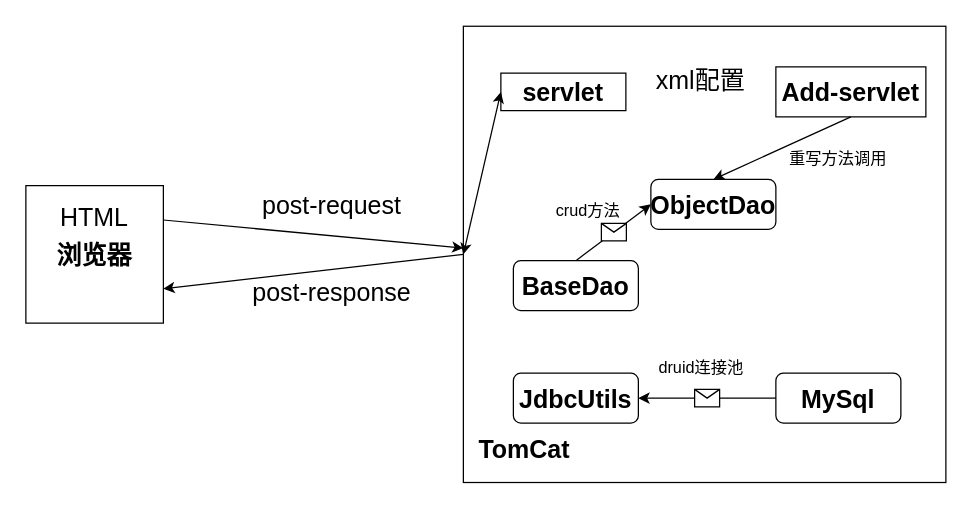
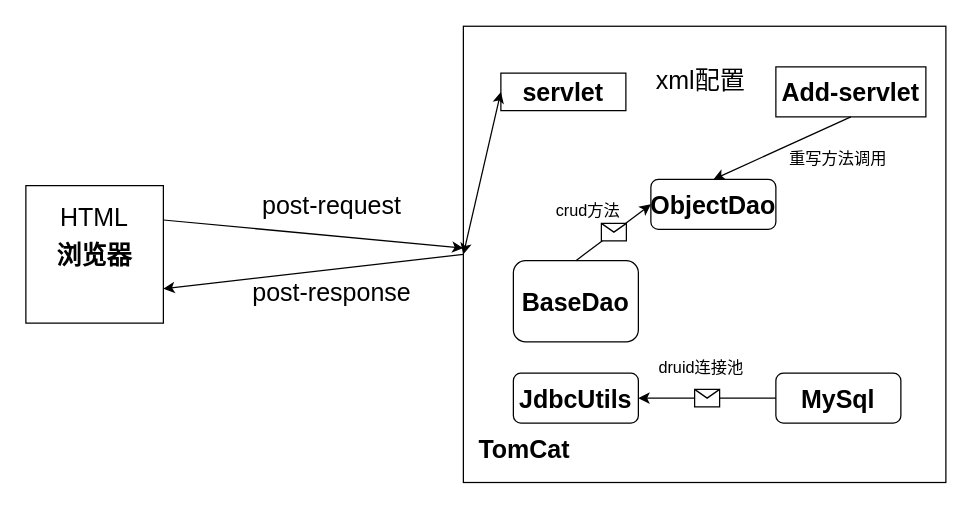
  <mxCell id="0" />
  <mxCell id="1" parent="0" />
  <mxCell id="2" value="浏览器" style="rounded=0;whiteSpace=wrap;html=1;fontSize=20;fontStyle=1" vertex="1" parent="1"><mxGeometry x="20" y="148" width="110" height="110" as="geometry" /></mxCell>
  <mxCell id="3" value="&lt;div style=&quot;text-align: justify;&quot;&gt;&lt;/div&gt;" style="rounded=0;whiteSpace=wrap;html=1;align=left;" vertex="1" parent="1"><mxGeometry x="370" y="20.5" width="386" height="365" as="geometry" /></mxCell>
  <mxCell id="4" value="&lt;font style=&quot;font-size: 20px;&quot;&gt;&lt;b&gt;servlet&lt;/b&gt;&lt;/font&gt;" style="rounded=0;whiteSpace=wrap;html=1;" vertex="1" parent="1"><mxGeometry x="400" y="58" width="100" height="30" as="geometry" /></mxCell>
  <mxCell id="5" value="TomCat" style="text;html=1;strokeColor=none;fillColor=none;align=center;verticalAlign=middle;whiteSpace=wrap;rounded=0;fontSize=20;fontStyle=1" vertex="1" parent="1"><mxGeometry x="384" y="338" width="70" height="40" as="geometry" /></mxCell>
  <mxCell id="6" value="" style="endArrow=classic;startArrow=classic;html=1;rounded=0;fontSize=20;exitX=0;exitY=0.5;exitDx=0;exitDy=0;entryX=0;entryY=0.5;entryDx=0;entryDy=0;" edge="1" parent="1" source="3" target="4"><mxGeometry width="50" height="50" relative="1" as="geometry"><mxPoint x="360" y="158" as="sourcePoint" /><mxPoint x="410" y="108" as="targetPoint" /></mxGeometry></mxCell>
  <mxCell id="7" value="" style="endArrow=classic;html=1;rounded=0;fontSize=20;exitX=1;exitY=0.25;exitDx=0;exitDy=0;" edge="1" parent="1" source="2"><mxGeometry width="50" height="50" relative="1" as="geometry"><mxPoint x="140" y="208" as="sourcePoint" /><mxPoint x="370" y="198" as="targetPoint" /></mxGeometry></mxCell>
  <mxCell id="8" value="" style="endArrow=classic;html=1;rounded=0;fontSize=20;entryX=1;entryY=0.75;entryDx=0;entryDy=0;exitX=0;exitY=0.5;exitDx=0;exitDy=0;" edge="1" parent="1" source="3" target="2"><mxGeometry width="50" height="50" relative="1" as="geometry"><mxPoint x="380" y="238" as="sourcePoint" /><mxPoint x="381.93" y="184.53" as="targetPoint" /></mxGeometry></mxCell>
  <mxCell id="9" value="post-request" style="text;html=1;strokeColor=none;fillColor=none;align=center;verticalAlign=middle;whiteSpace=wrap;rounded=0;fontSize=20;" vertex="1" parent="1"><mxGeometry x="200" y="148" width="130" height="30" as="geometry" /></mxCell>
  <mxCell id="10" value="post-response" style="text;html=1;strokeColor=none;fillColor=none;align=center;verticalAlign=middle;whiteSpace=wrap;rounded=0;fontSize=20;" vertex="1" parent="1"><mxGeometry x="200" y="218" width="130" height="30" as="geometry" /></mxCell>
  <mxCell id="11" value="&lt;font style=&quot;font-size: 20px;&quot;&gt;&lt;b&gt;Add-servlet&lt;/b&gt;&lt;/font&gt;" style="rounded=0;whiteSpace=wrap;html=1;" vertex="1" parent="1"><mxGeometry x="620" y="53" width="120" height="40" as="geometry" /></mxCell>
  <mxCell id="12" value="HTML" style="text;html=1;strokeColor=none;fillColor=none;align=center;verticalAlign=middle;whiteSpace=wrap;rounded=0;fontSize=20;" vertex="1" parent="1"><mxGeometry x="45" y="158" width="60" height="30" as="geometry" /></mxCell>
  <mxCell id="13" value="xml配置" style="text;html=1;strokeColor=none;fillColor=none;align=center;verticalAlign=middle;whiteSpace=wrap;rounded=0;fontSize=20;" vertex="1" parent="1"><mxGeometry x="510" y="48" width="100" height="30" as="geometry" /></mxCell>
  <mxCell id="14" value="ObjectDao" style="rounded=1;whiteSpace=wrap;html=1;fontSize=20;fontStyle=1" vertex="1" parent="1"><mxGeometry x="520" y="143" width="100" height="40" as="geometry" /></mxCell>
  <mxCell id="15" value="" style="endArrow=classic;html=1;rounded=0;fontSize=20;exitX=0.5;exitY=1;exitDx=0;exitDy=0;entryX=0.5;entryY=0;entryDx=0;entryDy=0;" edge="1" parent="1" source="11" target="14"><mxGeometry width="50" height="50" relative="1" as="geometry"><mxPoint x="190" y="88" as="sourcePoint" /><mxPoint x="240" y="38" as="targetPoint" /></mxGeometry></mxCell>
  <mxCell id="16" value="&lt;font style=&quot;font-size: 13px;&quot;&gt;重写方法调用&lt;/font&gt;" style="text;html=1;strokeColor=none;fillColor=none;align=center;verticalAlign=middle;whiteSpace=wrap;rounded=0;fontSize=20;" vertex="1" parent="1"><mxGeometry x="630" y="108" width="80" height="30" as="geometry" /></mxCell>
- <mxCell id="17" value="BaseDao" style="rounded=1;whiteSpace=wrap;html=1;fontSize=20;fontStyle=1" vertex="1" parent="1"><mxGeometry x="410" y="208" width="100" height="40" as="geometry" /></mxCell>
+ <mxCell id="17" value="BaseDao" style="rounded=1;whiteSpace=wrap;html=1;fontSize=20;fontStyle=1" vertex="1" parent="1"><mxGeometry x="410" y="208" width="100" height="65" as="geometry" /></mxCell>
  <mxCell id="18" value="JdbcUtils" style="rounded=1;whiteSpace=wrap;html=1;fontSize=20;fontStyle=1" vertex="1" parent="1"><mxGeometry x="410" y="298" width="100" height="40" as="geometry" /></mxCell>
  <mxCell id="19" value="" style="endArrow=classic;html=1;rounded=0;fontSize=13;exitX=0.5;exitY=0;exitDx=0;exitDy=0;entryX=0;entryY=0.5;entryDx=0;entryDy=0;" edge="1" parent="1" source="17" target="14"><mxGeometry relative="1" as="geometry"><mxPoint x="230" y="298" as="sourcePoint" /><mxPoint x="330" y="298" as="targetPoint" /></mxGeometry></mxCell>
  <mxCell id="20" value="" style="shape=message;html=1;outlineConnect=0;fontSize=13;" vertex="1" parent="19"><mxGeometry width="20" height="14" relative="1" as="geometry"><mxPoint x="-10" y="-7" as="offset" /></mxGeometry></mxCell>
  <mxCell id="21" value="MySql" style="rounded=1;whiteSpace=wrap;html=1;fontSize=20;fontStyle=1" vertex="1" parent="1"><mxGeometry x="620" y="298" width="100" height="40" as="geometry" /></mxCell>
  <mxCell id="22" value="" style="endArrow=classic;html=1;rounded=0;fontSize=13;exitX=0;exitY=0.5;exitDx=0;exitDy=0;entryX=1;entryY=0.5;entryDx=0;entryDy=0;" edge="1" parent="1" source="21" target="18"><mxGeometry relative="1" as="geometry"><mxPoint x="470" y="218" as="sourcePoint" /><mxPoint x="530" y="173" as="targetPoint" /></mxGeometry></mxCell>
  <mxCell id="23" value="" style="shape=message;html=1;outlineConnect=0;fontSize=13;" vertex="1" parent="22"><mxGeometry width="20" height="14" relative="1" as="geometry"><mxPoint x="-10" y="-7" as="offset" /></mxGeometry></mxCell>
  <mxCell id="24" value="crud方法" style="text;html=1;strokeColor=none;fillColor=none;align=center;verticalAlign=middle;whiteSpace=wrap;rounded=0;fontSize=13;" vertex="1" parent="1"><mxGeometry x="440" y="153" width="60" height="30" as="geometry" /></mxCell>
  <mxCell id="25" value="druid连接池" style="text;html=1;strokeColor=none;fillColor=none;align=center;verticalAlign=middle;whiteSpace=wrap;rounded=0;fontSize=13;" vertex="1" parent="1"><mxGeometry x="521.5" y="278" width="77" height="30" as="geometry" /></mxCell>
